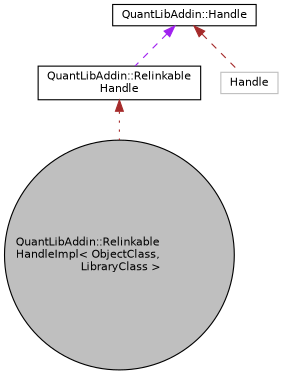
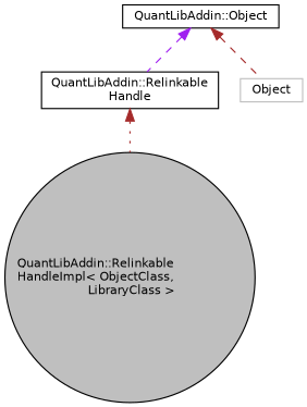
  digraph {
    node [color=black fillcolor=white fontname=Helvetica fontsize=10 shape=box style=filled]
    edge [color=brown dir=back fontname=Helvetica fontsize=10 labelfontname=Helvetica labelfontsize=10 style=dashed]
    n1 [fillcolor=grey75 fontcolor=black height=0.2 label="QuantLibAddin::Relinkable\lHandleImpl\< ObjectClass,\l LibraryClass \>" shape=circle width=0.4]
    n2 [height=0.2 label="QuantLibAddin::Relinkable\lHandle" width=0.4]
-   n3 [height=0.2 label="QuantLibAddin::Handle" width=0.4]
-   n4 [color=grey75 height=0.2 label=Handle width=0.4]
+   n3 [height=0.2 label="QuantLibAddin::Object" width=0.4]
+   n4 [color=grey75 height=0.2 label=Object width=0.4]
    n2 -> n1 [style=dotted]
    n3 -> n2 [color=purple]
    n3 -> n4
  }
